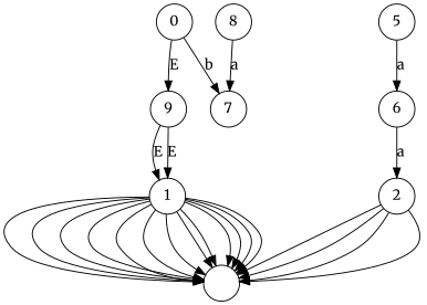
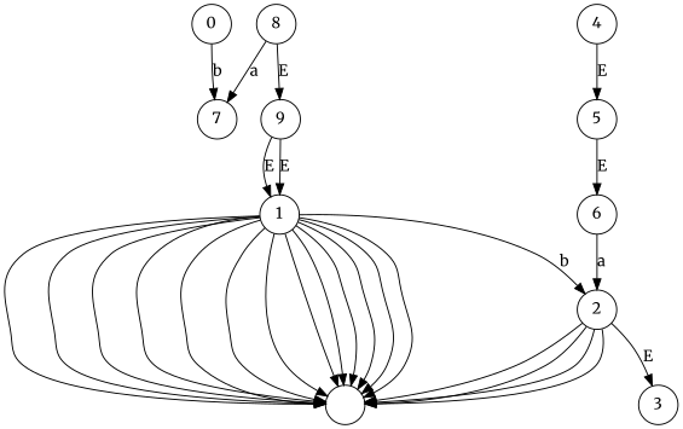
  digraph {
    fontname=Merriweather
    rankdir=TB
    node [fontname=Merriweather shape=circle]
    edge [fontname=Merriweather]
    0
    7
    1
    2
    " "
    8
    9
+   3
+   4
    5
    6
    0 -> 7 [label=b]
+   1 -> 2 [label=b]
    1 -> " " [label=" "]
    1 -> " " [label=" "]
    1 -> " " [label=" "]
    1 -> " " [label=" "]
    1 -> " " [label=" "]
    1 -> " " [label=" "]
    1 -> " " [label=" "]
    1 -> " " [label=" "]
    1 -> " " [label=" "]
    1 -> " " [label=" "]
    1 -> " " [label=" "]
    1 -> " " [label=" "]
    1 -> " " [label=" "]
    2 -> " " [label=" "]
    2 -> " " [label=" "]
    2 -> " " [label=" "]
    2 -> " " [label=" "]
+   2 -> 3 [label=E]
    8 -> 7 [label=a]
-   0 -> 9 [label=E]
+   8 -> 9 [label=E]
    9 -> 1 [label=E]
    9 -> 1 [label=E]
-   5 -> 6 [label=a]
+   4 -> 5 [label=E]
+   5 -> 6 [label=E]
    6 -> 2 [label=a]
  }
